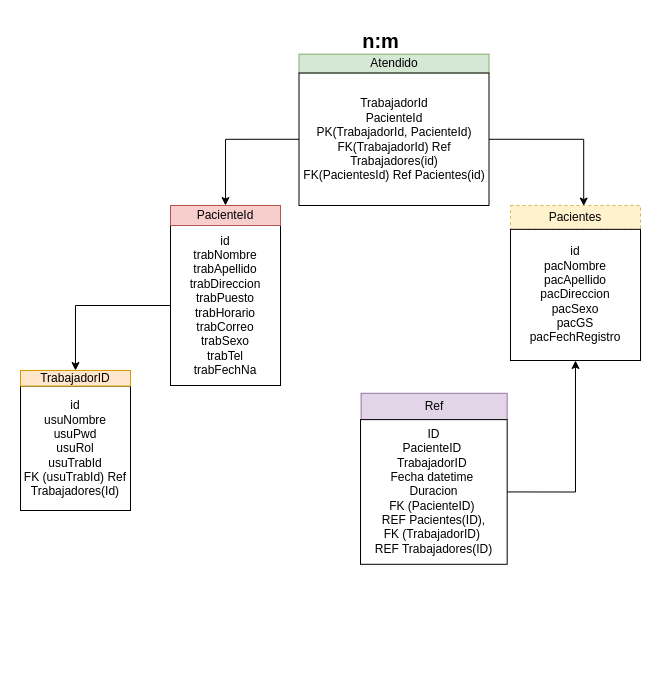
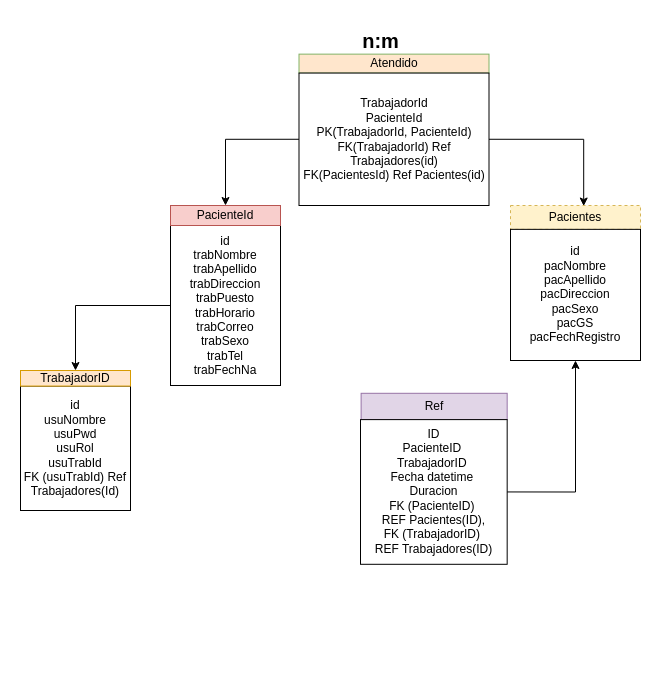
  <mxCell id="0" />
  <mxCell id="1" parent="0" />
  <mxCell id="2" value="" style="group" vertex="1" connectable="0" parent="1"><mxGeometry x="510" y="205" width="130" height="155" as="geometry" /></mxCell>
  <mxCell id="3" value="Pacientes" style="rounded=0;whiteSpace=wrap;html=1;fillColor=#fff2cc;strokeColor=#d6b656;dashed=1;" vertex="1" parent="2"><mxGeometry width="130" height="23.846" as="geometry" /></mxCell>
  <mxCell id="4" value="id&lt;br&gt;pacNombre&lt;br&gt;pacApellido&lt;br&gt;pacDireccion&lt;br&gt;pacSexo&lt;br&gt;pacGS&lt;br&gt;pacFechRegistro" style="rounded=0;whiteSpace=wrap;html=1;" vertex="1" parent="2"><mxGeometry y="23.846" width="130" height="131.154" as="geometry" /></mxCell>
  <mxCell id="5" value="" style="group" vertex="1" connectable="0" parent="1"><mxGeometry x="170" y="205" width="110" height="180" as="geometry" /></mxCell>
  <mxCell id="6" value="id&lt;br&gt;trabNombre&lt;br&gt;trabApellido&lt;br&gt;trabDireccion&lt;br&gt;trabPuesto&lt;br&gt;trabHorario&lt;br&gt;trabCorreo&lt;br&gt;trabSexo&lt;br&gt;trabTel&lt;br&gt;trabFechNa" style="rounded=0;whiteSpace=wrap;html=1;" parent="5" vertex="1"><mxGeometry y="20" width="110" height="160" as="geometry" /></mxCell>
  <mxCell id="7" value="PacienteId" style="rounded=0;whiteSpace=wrap;html=1;fillColor=#f8cecc;strokeColor=#b85450;" parent="5" vertex="1"><mxGeometry width="110" height="20" as="geometry" /></mxCell>
  <mxCell id="8" style="edgeStyle=orthogonalEdgeStyle;rounded=0;orthogonalLoop=1;jettySize=auto;html=1;exitX=1;exitY=0.5;exitDx=0;exitDy=0;entryX=0.563;entryY=0.022;entryDx=0;entryDy=0;entryPerimeter=0;" edge="1" parent="1" source="12" target="3"><mxGeometry relative="1" as="geometry" /></mxCell>
  <mxCell id="9" value="" style="group" vertex="1" connectable="0" parent="1"><mxGeometry x="298.5" y="20" width="190" height="185" as="geometry" /></mxCell>
  <mxCell id="10" value="" style="group" vertex="1" connectable="0" parent="9"><mxGeometry y="33.636" width="190" height="151.364" as="geometry" /></mxCell>
- <mxCell id="11" value="Atendido" style="rounded=0;whiteSpace=wrap;html=1;fillColor=#d5e8d4;strokeColor=#82b366;" vertex="1" parent="10"><mxGeometry width="190" height="18.92" as="geometry" /></mxCell>
+ <mxCell id="11" value="Atendido" style="rounded=0;whiteSpace=wrap;html=1;fillColor=#ffe6cc;strokeColor=#82b366;" vertex="1" parent="10"><mxGeometry width="190" height="18.92" as="geometry" /></mxCell>
  <mxCell id="12" value="TrabajadorId&lt;br&gt;PacienteId&lt;br&gt;PK(TrabajadorId, PacienteId)&lt;br&gt;FK(TrabajadorId) Ref Trabajadores(id)&lt;br&gt;FK(PacientesId) Ref Pacientes(id)" style="rounded=0;whiteSpace=wrap;html=1;" vertex="1" parent="10"><mxGeometry y="18.92" width="190" height="132.443" as="geometry" /></mxCell>
  <mxCell id="13" value="n:m" style="text;html=1;align=center;verticalAlign=middle;resizable=0;points=[];autosize=1;strokeColor=none;fillColor=none;spacing=2;fontSize=20;fontStyle=1" vertex="1" parent="9"><mxGeometry x="51.154" width="60" height="40" as="geometry" /></mxCell>
  <mxCell id="14" value="" style="group" vertex="1" connectable="0" parent="1"><mxGeometry x="20" y="370" width="110" height="140" as="geometry" /></mxCell>
  <mxCell id="15" value="id&lt;br&gt;usuNombre&lt;br&gt;usuPwd&lt;br&gt;usuRol&lt;br&gt;usuTrabId&lt;br&gt;FK (usuTrabId) Ref Trabajadores(Id)" style="rounded=0;whiteSpace=wrap;html=1;" vertex="1" parent="14"><mxGeometry y="15.556" width="110" height="124.444" as="geometry" /></mxCell>
  <mxCell id="16" value="TrabajadorID" style="rounded=0;whiteSpace=wrap;html=1;fillColor=#ffe6cc;strokeColor=#d79b00;" vertex="1" parent="14"><mxGeometry width="110" height="15.556" as="geometry" /></mxCell>
  <mxCell id="17" style="edgeStyle=orthogonalEdgeStyle;rounded=0;orthogonalLoop=1;jettySize=auto;html=1;exitX=0;exitY=0.5;exitDx=0;exitDy=0;entryX=0.5;entryY=0;entryDx=0;entryDy=0;" edge="1" parent="1" source="6" target="16"><mxGeometry relative="1" as="geometry" /></mxCell>
  <mxCell id="18" style="edgeStyle=orthogonalEdgeStyle;rounded=0;orthogonalLoop=1;jettySize=auto;html=1;exitX=0;exitY=0.5;exitDx=0;exitDy=0;entryX=0.5;entryY=0;entryDx=0;entryDy=0;" edge="1" parent="1" source="12" target="7"><mxGeometry relative="1" as="geometry" /></mxCell>
  <mxCell id="19" value="" style="group;fontStyle=0" vertex="1" connectable="0" parent="1"><mxGeometry x="420" y="370" width="160" height="285" as="geometry" /></mxCell>
  <mxCell id="20" value="" style="group" vertex="1" connectable="0" parent="19"><mxGeometry x="-60" y="22.8" width="146.667" height="171" as="geometry" /></mxCell>
  <mxCell id="21" value="Ref" style="rounded=0;whiteSpace=wrap;html=1;fillColor=#e1d5e7;strokeColor=#9673a6;" vertex="1" parent="20"><mxGeometry x="0.609" width="146.058" height="26.307" as="geometry" /></mxCell>
  <mxCell id="22" value="&lt;div&gt;ID&lt;/div&gt;&lt;div&gt;&lt;span style=&quot;font-size: 12px;&quot;&gt;PacienteID&amp;nbsp;&lt;/span&gt;&lt;/div&gt;&lt;div&gt;&lt;span style=&quot;font-size: 12px;&quot;&gt;TrabajadorID&amp;nbsp;&lt;/span&gt;&lt;/div&gt;&lt;div&gt;&lt;span style=&quot;font-size: 12px;&quot;&gt;Fecha datetime&amp;nbsp;&lt;/span&gt;&lt;/div&gt;&lt;div&gt;&lt;span style=&quot;font-size: 12px;&quot;&gt;Duracion&lt;/span&gt;&lt;/div&gt;&lt;div&gt;&lt;span style=&quot;font-size: 12px;&quot;&gt;FK (PacienteID)&amp;nbsp;&lt;/span&gt;&lt;/div&gt;&lt;div&gt;&lt;span style=&quot;font-size: 12px;&quot;&gt;REF Pacientes(ID),&lt;/span&gt;&lt;/div&gt;&lt;div&gt;&lt;span style=&quot;font-size: 12px;&quot;&gt;FK (TrabajadorID)&amp;nbsp;&lt;/span&gt;&lt;/div&gt;&lt;div&gt;&lt;span style=&quot;font-size: 12px;&quot;&gt;REF Trabajadores(ID)&lt;/span&gt;&lt;/div&gt;" style="rounded=0;whiteSpace=wrap;html=1;" vertex="1" parent="20"><mxGeometry y="26.307" width="146.667" height="144.693" as="geometry" /></mxCell>
  <mxCell id="23" style="edgeStyle=orthogonalEdgeStyle;rounded=0;orthogonalLoop=1;jettySize=auto;html=1;exitX=1;exitY=0.5;exitDx=0;exitDy=0;entryX=0.5;entryY=1;entryDx=0;entryDy=0;" edge="1" parent="1" source="22" target="4"><mxGeometry relative="1" as="geometry" /></mxCell>
